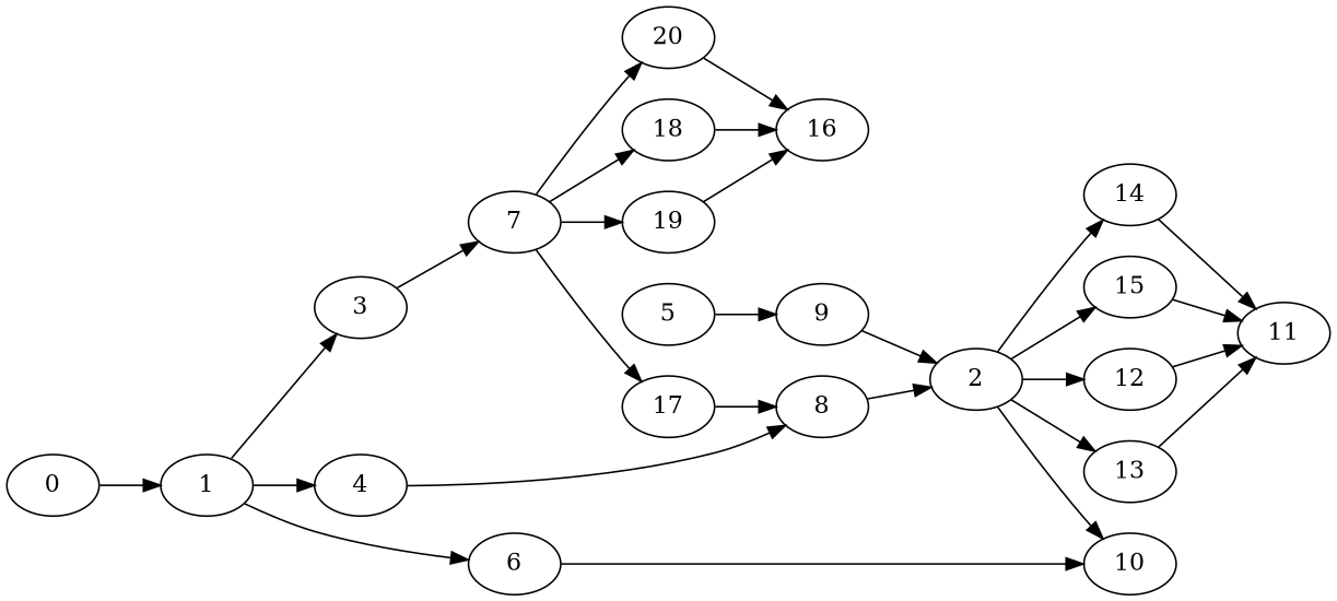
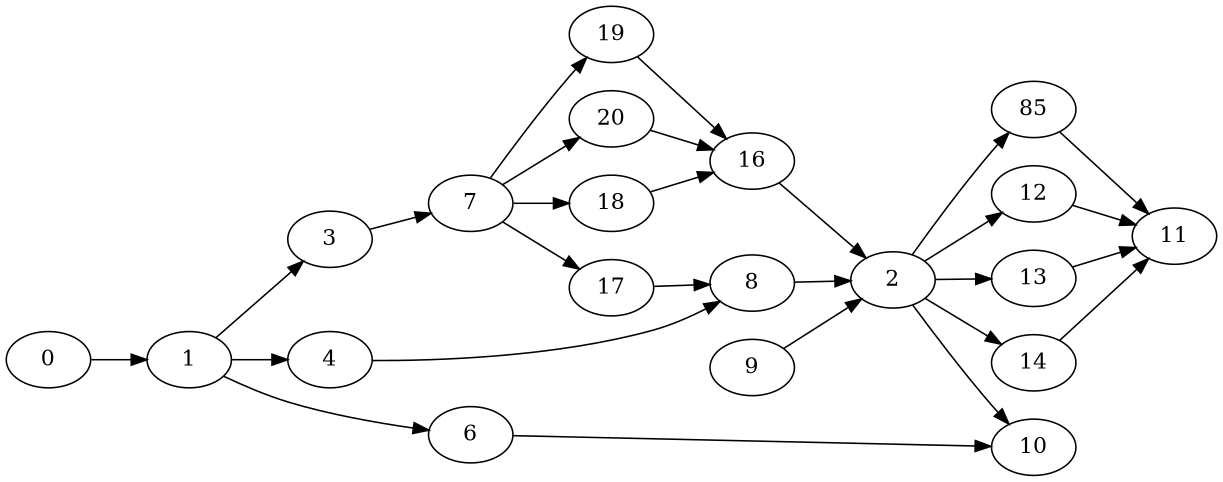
  digraph {
    rankdir=LR
    node [Weight=7]
    edge [Weight=3]
    0 [Weight=9]
    1
    3 [Weight=2]
    4 [Weight=9]
    6
    7 [Weight=3]
    8
-   5 [Weight=2]
    9 [Weight=2]
    10 [Weight=6]
    17 [Weight=3]
    18 [Weight=6]
    19 [Weight=4]
    20
    2
    12 [Weight=4]
    13 [Weight=9]
    14 [Weight=4]
-   15 [Weight=10]
+   15 [Weight=10 label=85]
    11 [Weight=8]
    16 [Weight=8]
    0 -> 1
    1 -> 3
    1 -> 4 [Weight=5]
    1 -> 6 [Weight=11]
    3 -> 7 [Weight=16]
    4 -> 8 [Weight=13]
    6 -> 10 [Weight=15]
    7 -> 17
    7 -> 18 [Weight=11]
    7 -> 19 [Weight=11]
    7 -> 20 [Weight=7]
    8 -> 2 [Weight=5]
-   5 -> 9 [Weight=5]
    9 -> 2 [Weight=8]
    17 -> 8 [Weight=16]
    18 -> 16 [Weight=10]
    19 -> 16 [Weight=11]
    20 -> 16 [Weight=5]
    2 -> 10 [Weight=11]
    2 -> 12 [Weight=5]
    2 -> 13
    2 -> 14
    2 -> 15 [Weight=15]
    12 -> 11 [Weight=8]
    13 -> 11 [Weight=8]
    14 -> 11 [Weight=5]
    15 -> 11
+   16 -> 2 [Weight=15]
  }
